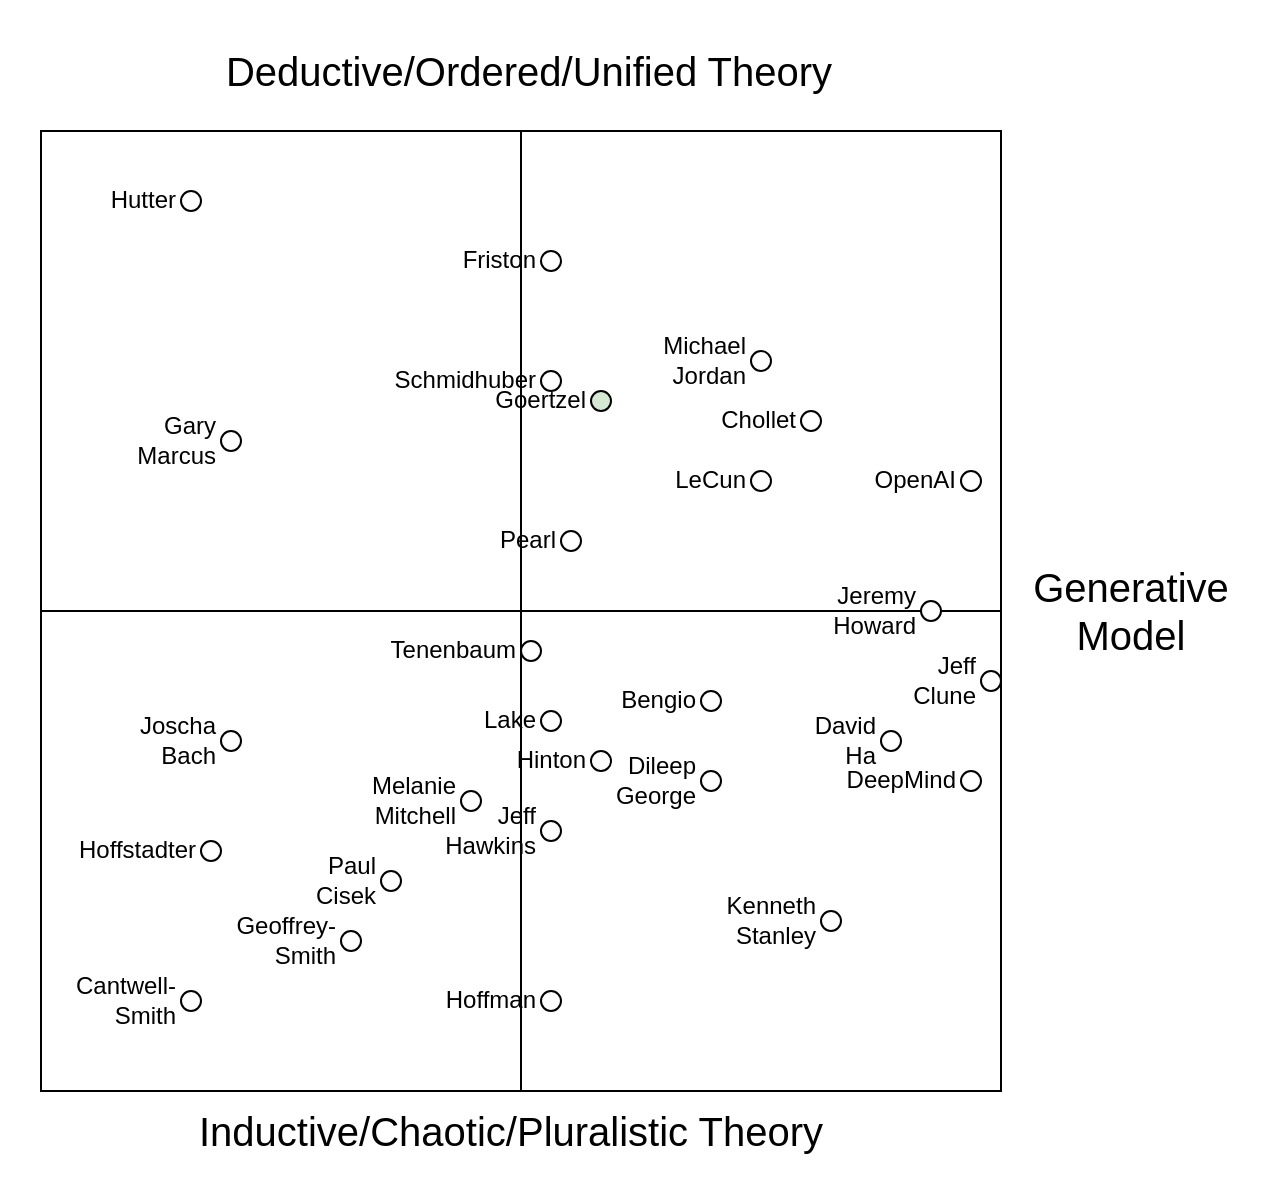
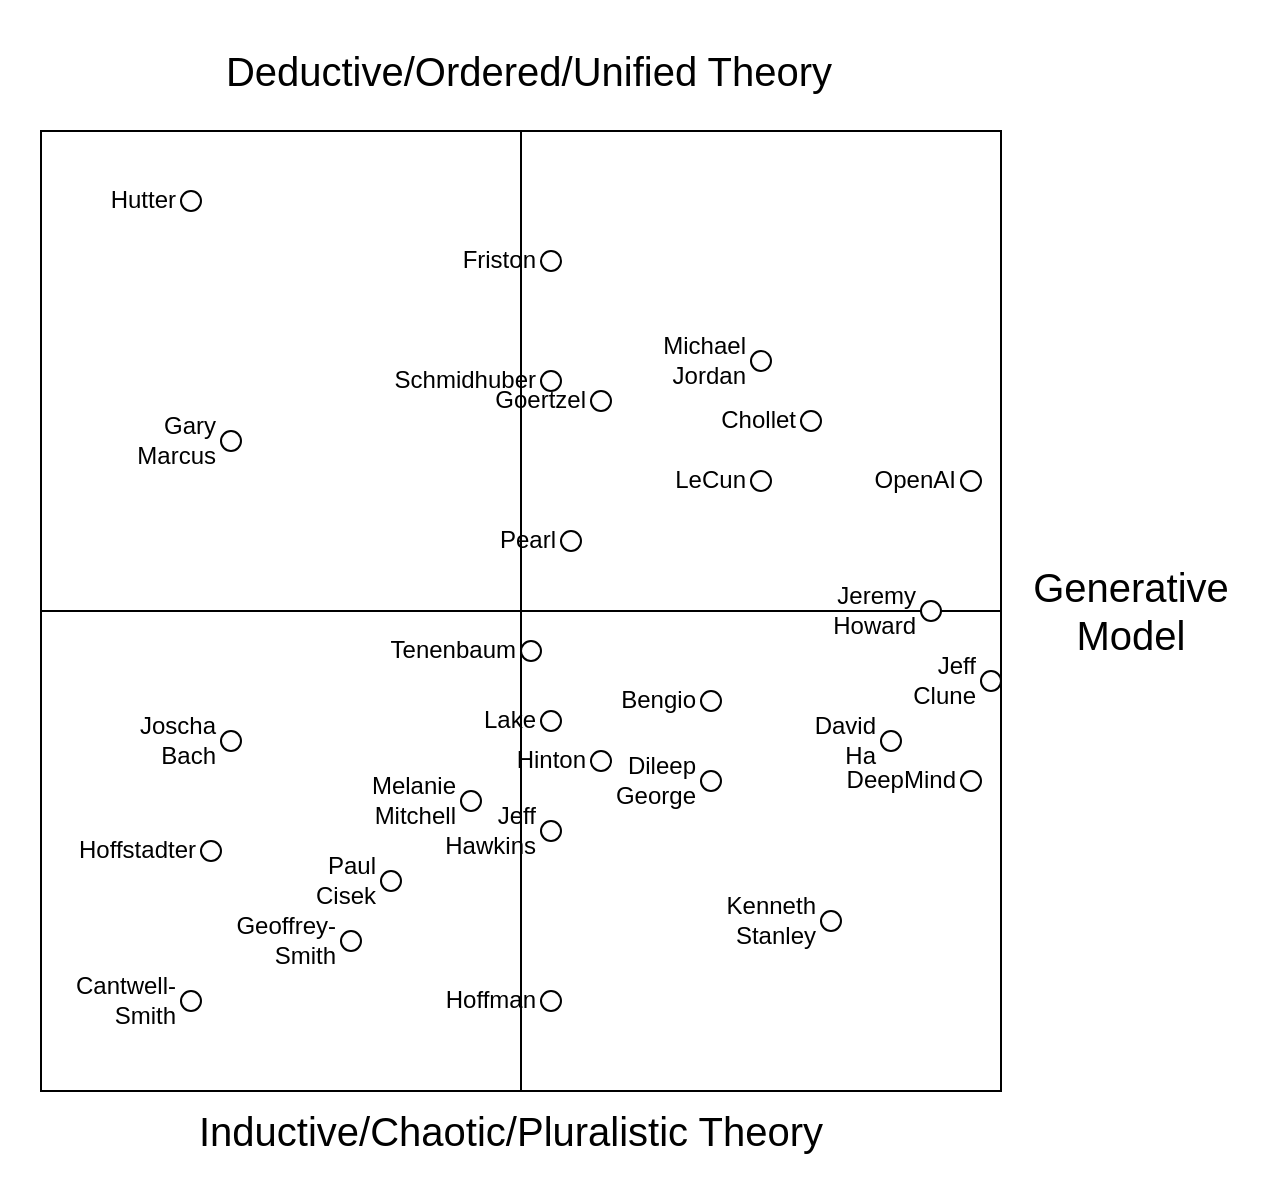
  <mxCell id="0" />
  <mxCell id="1" parent="0" />
  <mxCell id="2" value="" style="whiteSpace=wrap;html=1;aspect=fixed;" vertex="1" parent="1"><mxGeometry x="20" y="65" width="240" height="240" as="geometry" /></mxCell>
  <mxCell id="3" value="" style="whiteSpace=wrap;html=1;aspect=fixed;" vertex="1" parent="1"><mxGeometry x="260" y="65" width="240" height="240" as="geometry" /></mxCell>
  <mxCell id="4" value="" style="whiteSpace=wrap;html=1;aspect=fixed;" vertex="1" parent="1"><mxGeometry x="20" y="305" width="240" height="240" as="geometry" /></mxCell>
  <mxCell id="5" value="" style="whiteSpace=wrap;html=1;aspect=fixed;" vertex="1" parent="1"><mxGeometry x="260" y="305" width="240" height="240" as="geometry" /></mxCell>
  <mxCell id="6" value="Inductive/Chaotic/Pluralistic Theory" style="text;html=1;align=center;verticalAlign=middle;resizable=0;points=[];autosize=1;fontSize=20;" vertex="1" parent="1"><mxGeometry x="90" y="550" width="330" height="30" as="geometry" /></mxCell>
  <mxCell id="7" value="Deductive/Ordered/Unified Theory" style="text;html=1;align=center;verticalAlign=middle;resizable=0;points=[];autosize=1;fontSize=20;" vertex="1" parent="1"><mxGeometry x="104" y="20" width="320" height="30" as="geometry" /></mxCell>
  <mxCell id="8" value="Generative&lt;br&gt;Model" style="text;html=1;align=center;verticalAlign=middle;resizable=0;points=[];autosize=1;fontSize=20;" vertex="1" parent="1"><mxGeometry x="510" y="280" width="110" height="50" as="geometry" /></mxCell>
  <mxCell id="9" value="Joscha&lt;br&gt;Bach&lt;br&gt;" style="ellipse;whiteSpace=wrap;html=1;aspect=fixed;fontSize=12;labelPosition=left;verticalLabelPosition=middle;align=right;verticalAlign=middle;" vertex="1" parent="1"><mxGeometry x="110" y="365" width="10" height="10" as="geometry" /></mxCell>
  <mxCell id="10" value="Jeremy&lt;br&gt;Howard" style="ellipse;whiteSpace=wrap;html=1;aspect=fixed;fontSize=12;labelPosition=left;verticalLabelPosition=middle;align=right;verticalAlign=middle;" vertex="1" parent="1"><mxGeometry x="460" y="300" width="10" height="10" as="geometry" /></mxCell>
  <mxCell id="11" value="Jeff&lt;br&gt;Hawkins" style="ellipse;whiteSpace=wrap;html=1;aspect=fixed;fontSize=12;labelPosition=left;verticalLabelPosition=middle;align=right;verticalAlign=middle;" vertex="1" parent="1"><mxGeometry x="270" y="410" width="10" height="10" as="geometry" /></mxCell>
  <mxCell id="12" value="Gary&lt;br&gt;Marcus" style="ellipse;whiteSpace=wrap;html=1;aspect=fixed;fontSize=12;labelPosition=left;verticalLabelPosition=middle;align=right;verticalAlign=middle;" vertex="1" parent="1"><mxGeometry x="110" y="215" width="10" height="10" as="geometry" /></mxCell>
  <mxCell id="13" value="LeCun" style="ellipse;whiteSpace=wrap;html=1;aspect=fixed;fontSize=12;labelPosition=left;verticalLabelPosition=middle;align=right;verticalAlign=middle;" vertex="1" parent="1"><mxGeometry x="375" y="235" width="10" height="10" as="geometry" /></mxCell>
  <mxCell id="14" value="Hinton" style="ellipse;whiteSpace=wrap;html=1;aspect=fixed;fontSize=12;labelPosition=left;verticalLabelPosition=middle;align=right;verticalAlign=middle;" vertex="1" parent="1"><mxGeometry x="295" y="375" width="10" height="10" as="geometry" /></mxCell>
  <mxCell id="15" value="Bengio" style="ellipse;whiteSpace=wrap;html=1;aspect=fixed;fontSize=12;labelPosition=left;verticalLabelPosition=middle;align=right;verticalAlign=middle;" vertex="1" parent="1"><mxGeometry x="350" y="345" width="10" height="10" as="geometry" /></mxCell>
  <mxCell id="16" value="Schmidhuber" style="ellipse;whiteSpace=wrap;html=1;aspect=fixed;fontSize=12;labelPosition=left;verticalLabelPosition=middle;align=right;verticalAlign=middle;" vertex="1" parent="1"><mxGeometry x="270" y="185" width="10" height="10" as="geometry" /></mxCell>
  <mxCell id="17" value="David&lt;br&gt;Ha" style="ellipse;whiteSpace=wrap;html=1;aspect=fixed;fontSize=12;labelPosition=left;verticalLabelPosition=middle;align=right;verticalAlign=middle;" vertex="1" parent="1"><mxGeometry x="440" y="365" width="10" height="10" as="geometry" /></mxCell>
  <mxCell id="18" value="Kenneth&lt;br&gt;Stanley" style="ellipse;whiteSpace=wrap;html=1;aspect=fixed;fontSize=12;labelPosition=left;verticalLabelPosition=middle;align=right;verticalAlign=middle;" vertex="1" parent="1"><mxGeometry x="410" y="455" width="10" height="10" as="geometry" /></mxCell>
  <mxCell id="19" value="Melanie&lt;br&gt;Mitchell" style="ellipse;whiteSpace=wrap;html=1;aspect=fixed;fontSize=12;labelPosition=left;verticalLabelPosition=middle;align=right;verticalAlign=middle;" vertex="1" parent="1"><mxGeometry x="230" y="395" width="10" height="10" as="geometry" /></mxCell>
  <mxCell id="20" value="Hoffstadter" style="ellipse;whiteSpace=wrap;html=1;aspect=fixed;fontSize=12;labelPosition=left;verticalLabelPosition=middle;align=right;verticalAlign=middle;" vertex="1" parent="1"><mxGeometry x="100" y="420" width="10" height="10" as="geometry" /></mxCell>
  <mxCell id="21" value="Hoffman" style="ellipse;whiteSpace=wrap;html=1;aspect=fixed;fontSize=12;labelPosition=left;verticalLabelPosition=middle;align=right;verticalAlign=middle;" vertex="1" parent="1"><mxGeometry x="270" y="495" width="10" height="10" as="geometry" /></mxCell>
  <mxCell id="22" value="Geoffrey-Smith" style="ellipse;whiteSpace=wrap;html=1;aspect=fixed;fontSize=12;labelPosition=left;verticalLabelPosition=middle;align=right;verticalAlign=middle;" vertex="1" parent="1"><mxGeometry x="170" y="465" width="10" height="10" as="geometry" /></mxCell>
  <mxCell id="23" value="Hutter" style="ellipse;whiteSpace=wrap;html=1;aspect=fixed;fontSize=12;labelPosition=left;verticalLabelPosition=middle;align=right;verticalAlign=middle;" vertex="1" parent="1"><mxGeometry x="90" y="95" width="10" height="10" as="geometry" /></mxCell>
- <mxCell id="24" value="Goertzel" style="ellipse;whiteSpace=wrap;html=1;aspect=fixed;fontSize=12;labelPosition=left;verticalLabelPosition=middle;align=right;verticalAlign=middle;fillColor=#d5e8d4;" vertex="1" parent="1"><mxGeometry x="295" y="195" width="10" height="10" as="geometry" /></mxCell>
+ <mxCell id="24" value="Goertzel" style="ellipse;whiteSpace=wrap;html=1;aspect=fixed;fontSize=12;labelPosition=left;verticalLabelPosition=middle;align=right;verticalAlign=middle;" vertex="1" parent="1"><mxGeometry x="295" y="195" width="10" height="10" as="geometry" /></mxCell>
  <mxCell id="25" value="Pearl" style="ellipse;whiteSpace=wrap;html=1;aspect=fixed;fontSize=12;labelPosition=left;verticalLabelPosition=middle;align=right;verticalAlign=middle;" vertex="1" parent="1"><mxGeometry x="280" y="265" width="10" height="10" as="geometry" /></mxCell>
  <mxCell id="26" value="OpenAI" style="ellipse;whiteSpace=wrap;html=1;aspect=fixed;fontSize=12;labelPosition=left;verticalLabelPosition=middle;align=right;verticalAlign=middle;" vertex="1" parent="1"><mxGeometry x="480" y="235" width="10" height="10" as="geometry" /></mxCell>
  <mxCell id="27" value="DeepMind" style="ellipse;whiteSpace=wrap;html=1;aspect=fixed;fontSize=12;labelPosition=left;verticalLabelPosition=middle;align=right;verticalAlign=middle;" vertex="1" parent="1"><mxGeometry x="480" y="385" width="10" height="10" as="geometry" /></mxCell>
  <mxCell id="28" value="Lake" style="ellipse;whiteSpace=wrap;html=1;aspect=fixed;fontSize=12;labelPosition=left;verticalLabelPosition=middle;align=right;verticalAlign=middle;" vertex="1" parent="1"><mxGeometry x="270" y="355" width="10" height="10" as="geometry" /></mxCell>
  <mxCell id="29" value="Cantwell-Smith" style="ellipse;whiteSpace=wrap;html=1;aspect=fixed;fontSize=12;labelPosition=left;verticalLabelPosition=middle;align=right;verticalAlign=middle;" vertex="1" parent="1"><mxGeometry x="90" y="495" width="10" height="10" as="geometry" /></mxCell>
  <mxCell id="30" value="Tenenbaum&lt;br&gt;" style="ellipse;whiteSpace=wrap;html=1;aspect=fixed;fontSize=12;labelPosition=left;verticalLabelPosition=middle;align=right;verticalAlign=middle;" vertex="1" parent="1"><mxGeometry x="260" y="320" width="10" height="10" as="geometry" /></mxCell>
  <mxCell id="31" value="Michael&lt;br&gt;Jordan" style="ellipse;whiteSpace=wrap;html=1;aspect=fixed;fontSize=12;labelPosition=left;verticalLabelPosition=middle;align=right;verticalAlign=middle;" vertex="1" parent="1"><mxGeometry x="375" y="175" width="10" height="10" as="geometry" /></mxCell>
  <mxCell id="32" value="Chollet" style="ellipse;whiteSpace=wrap;html=1;aspect=fixed;fontSize=12;labelPosition=left;verticalLabelPosition=middle;align=right;verticalAlign=middle;" vertex="1" parent="1"><mxGeometry x="400" y="205" width="10" height="10" as="geometry" /></mxCell>
  <mxCell id="33" value="Dileep&lt;br&gt;George" style="ellipse;whiteSpace=wrap;html=1;aspect=fixed;fontSize=12;labelPosition=left;verticalLabelPosition=middle;align=right;verticalAlign=middle;" vertex="1" parent="1"><mxGeometry x="350" y="385" width="10" height="10" as="geometry" /></mxCell>
  <mxCell id="34" value="Paul&lt;br&gt;Cisek" style="ellipse;whiteSpace=wrap;html=1;aspect=fixed;fontSize=12;labelPosition=left;verticalLabelPosition=middle;align=right;verticalAlign=middle;" vertex="1" parent="1"><mxGeometry x="190" y="435" width="10" height="10" as="geometry" /></mxCell>
  <mxCell id="35" value="Friston" style="ellipse;whiteSpace=wrap;html=1;aspect=fixed;fontSize=12;labelPosition=left;verticalLabelPosition=middle;align=right;verticalAlign=middle;" vertex="1" parent="1"><mxGeometry x="270" y="125" width="10" height="10" as="geometry" /></mxCell>
  <mxCell id="36" value="Jeff&lt;br&gt;Clune" style="ellipse;whiteSpace=wrap;html=1;aspect=fixed;fontSize=12;labelPosition=left;verticalLabelPosition=middle;align=right;verticalAlign=middle;" vertex="1" parent="1"><mxGeometry x="490" y="335" width="10" height="10" as="geometry" /></mxCell>
